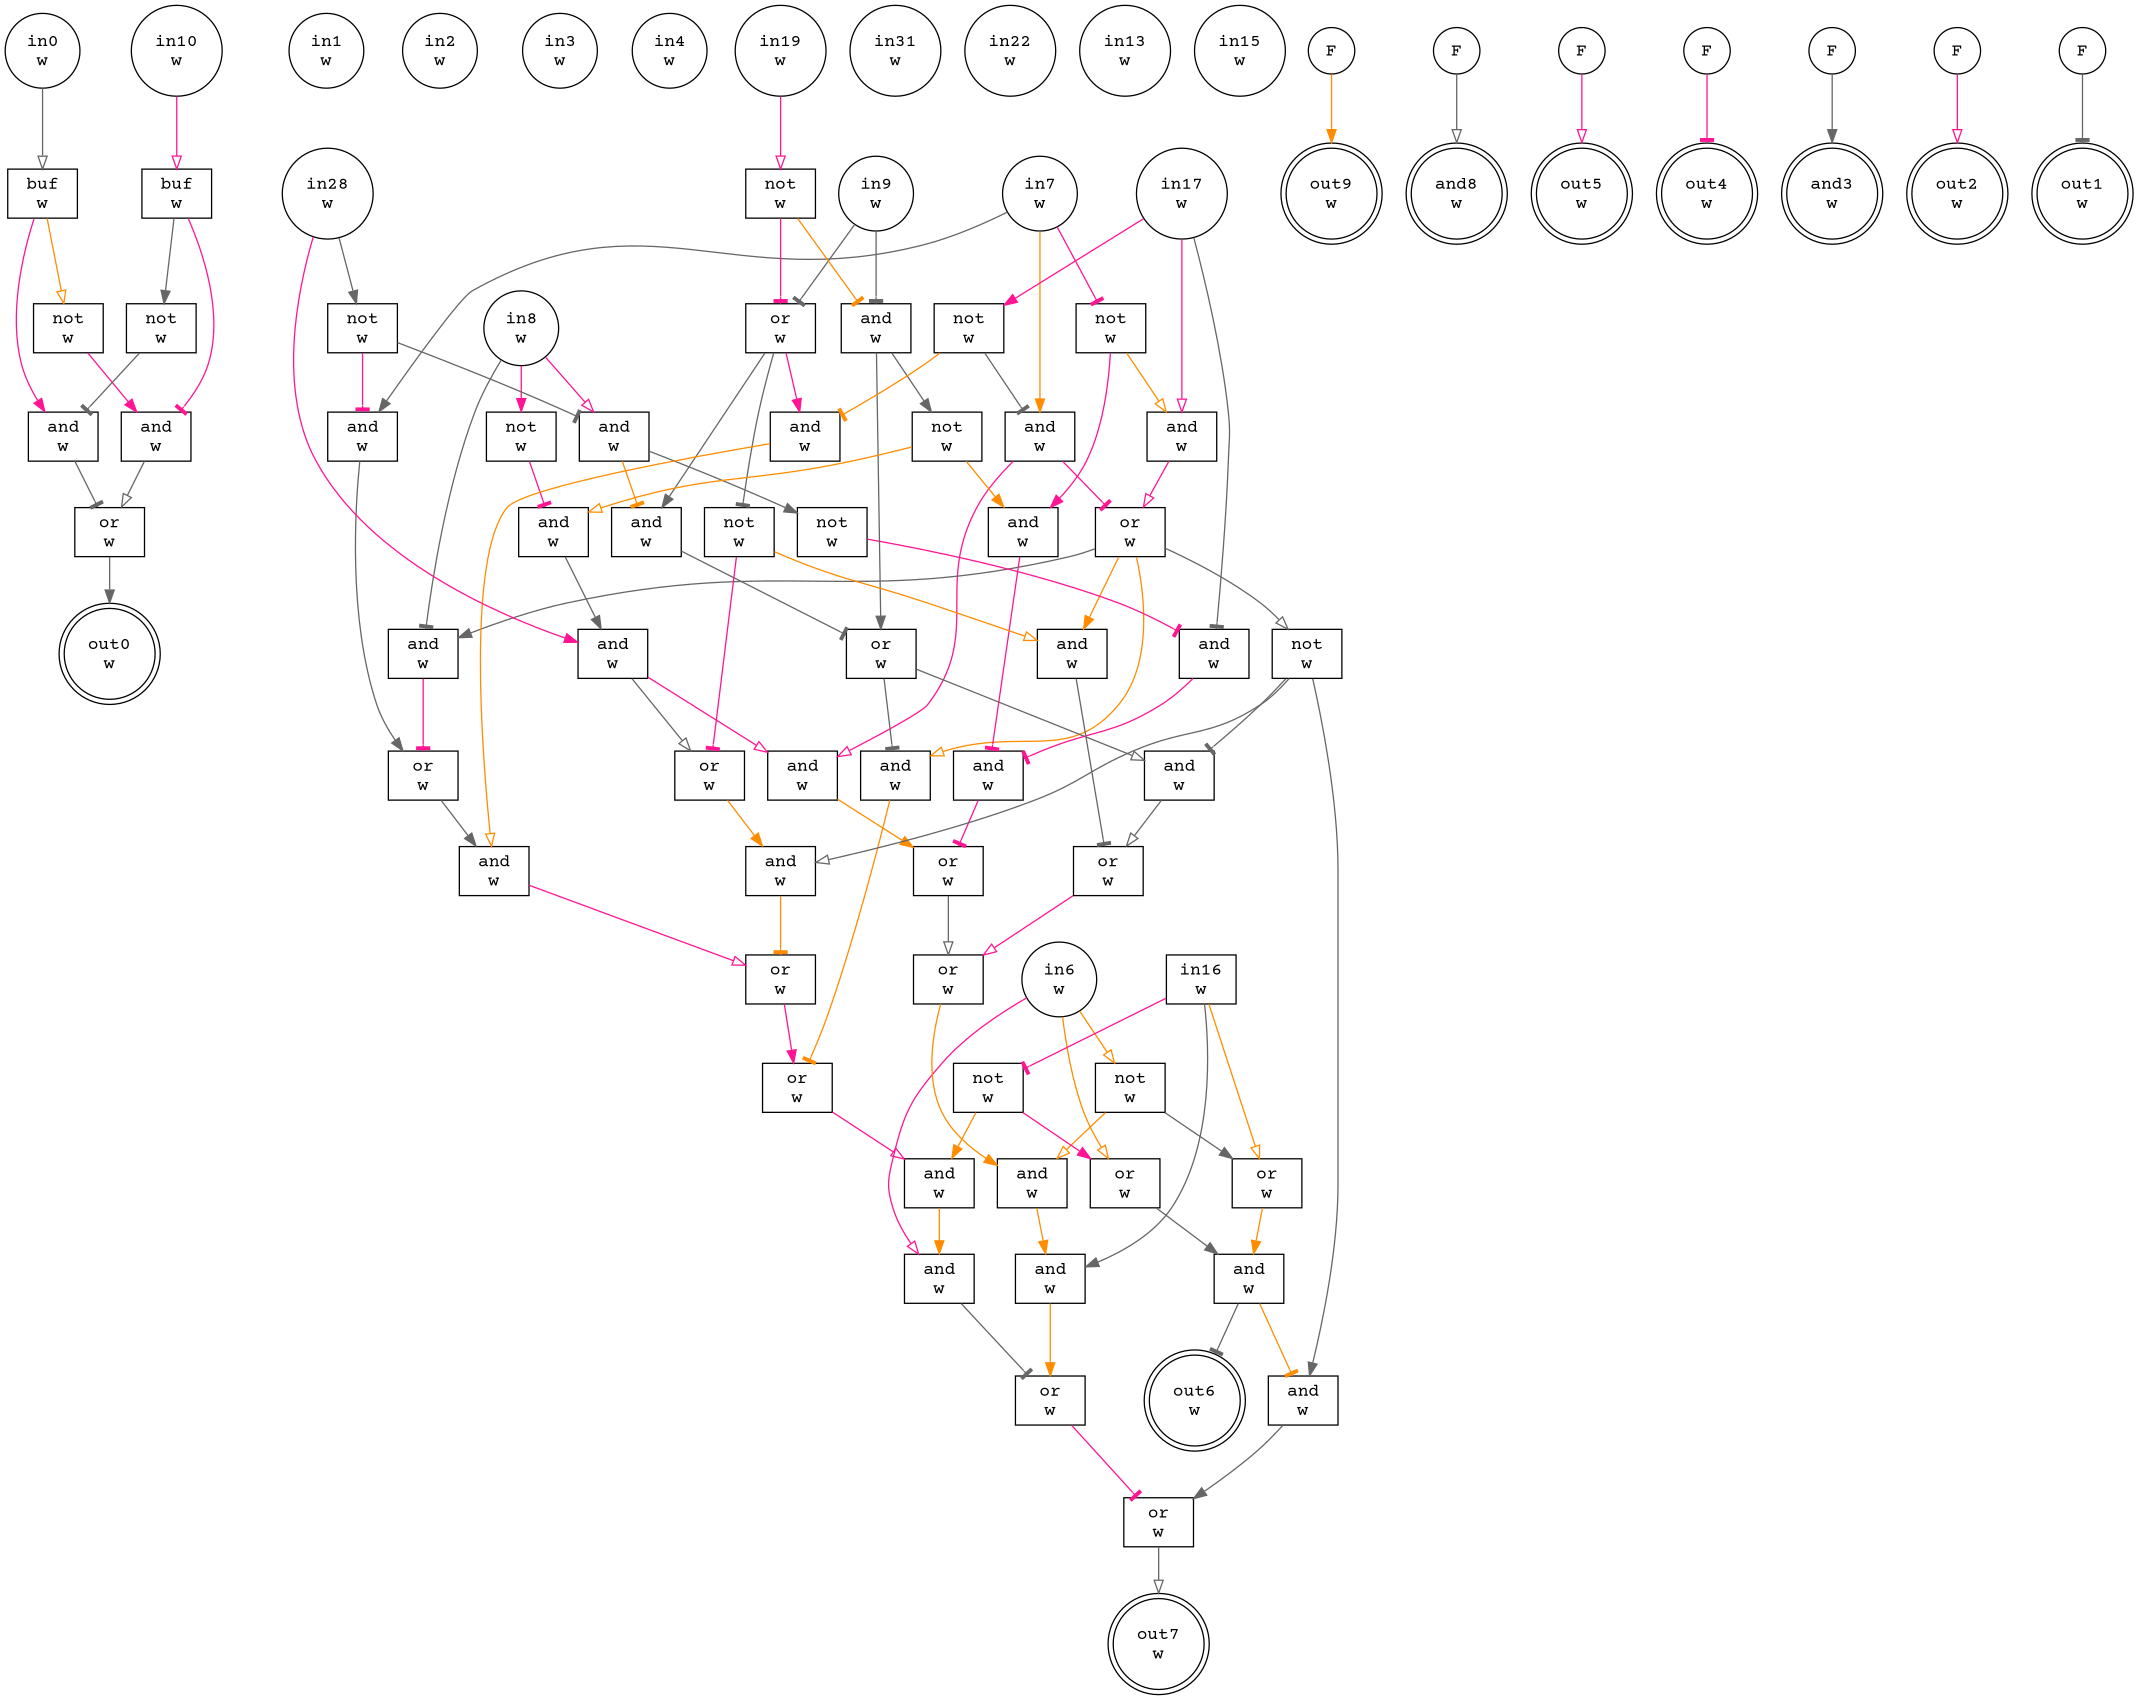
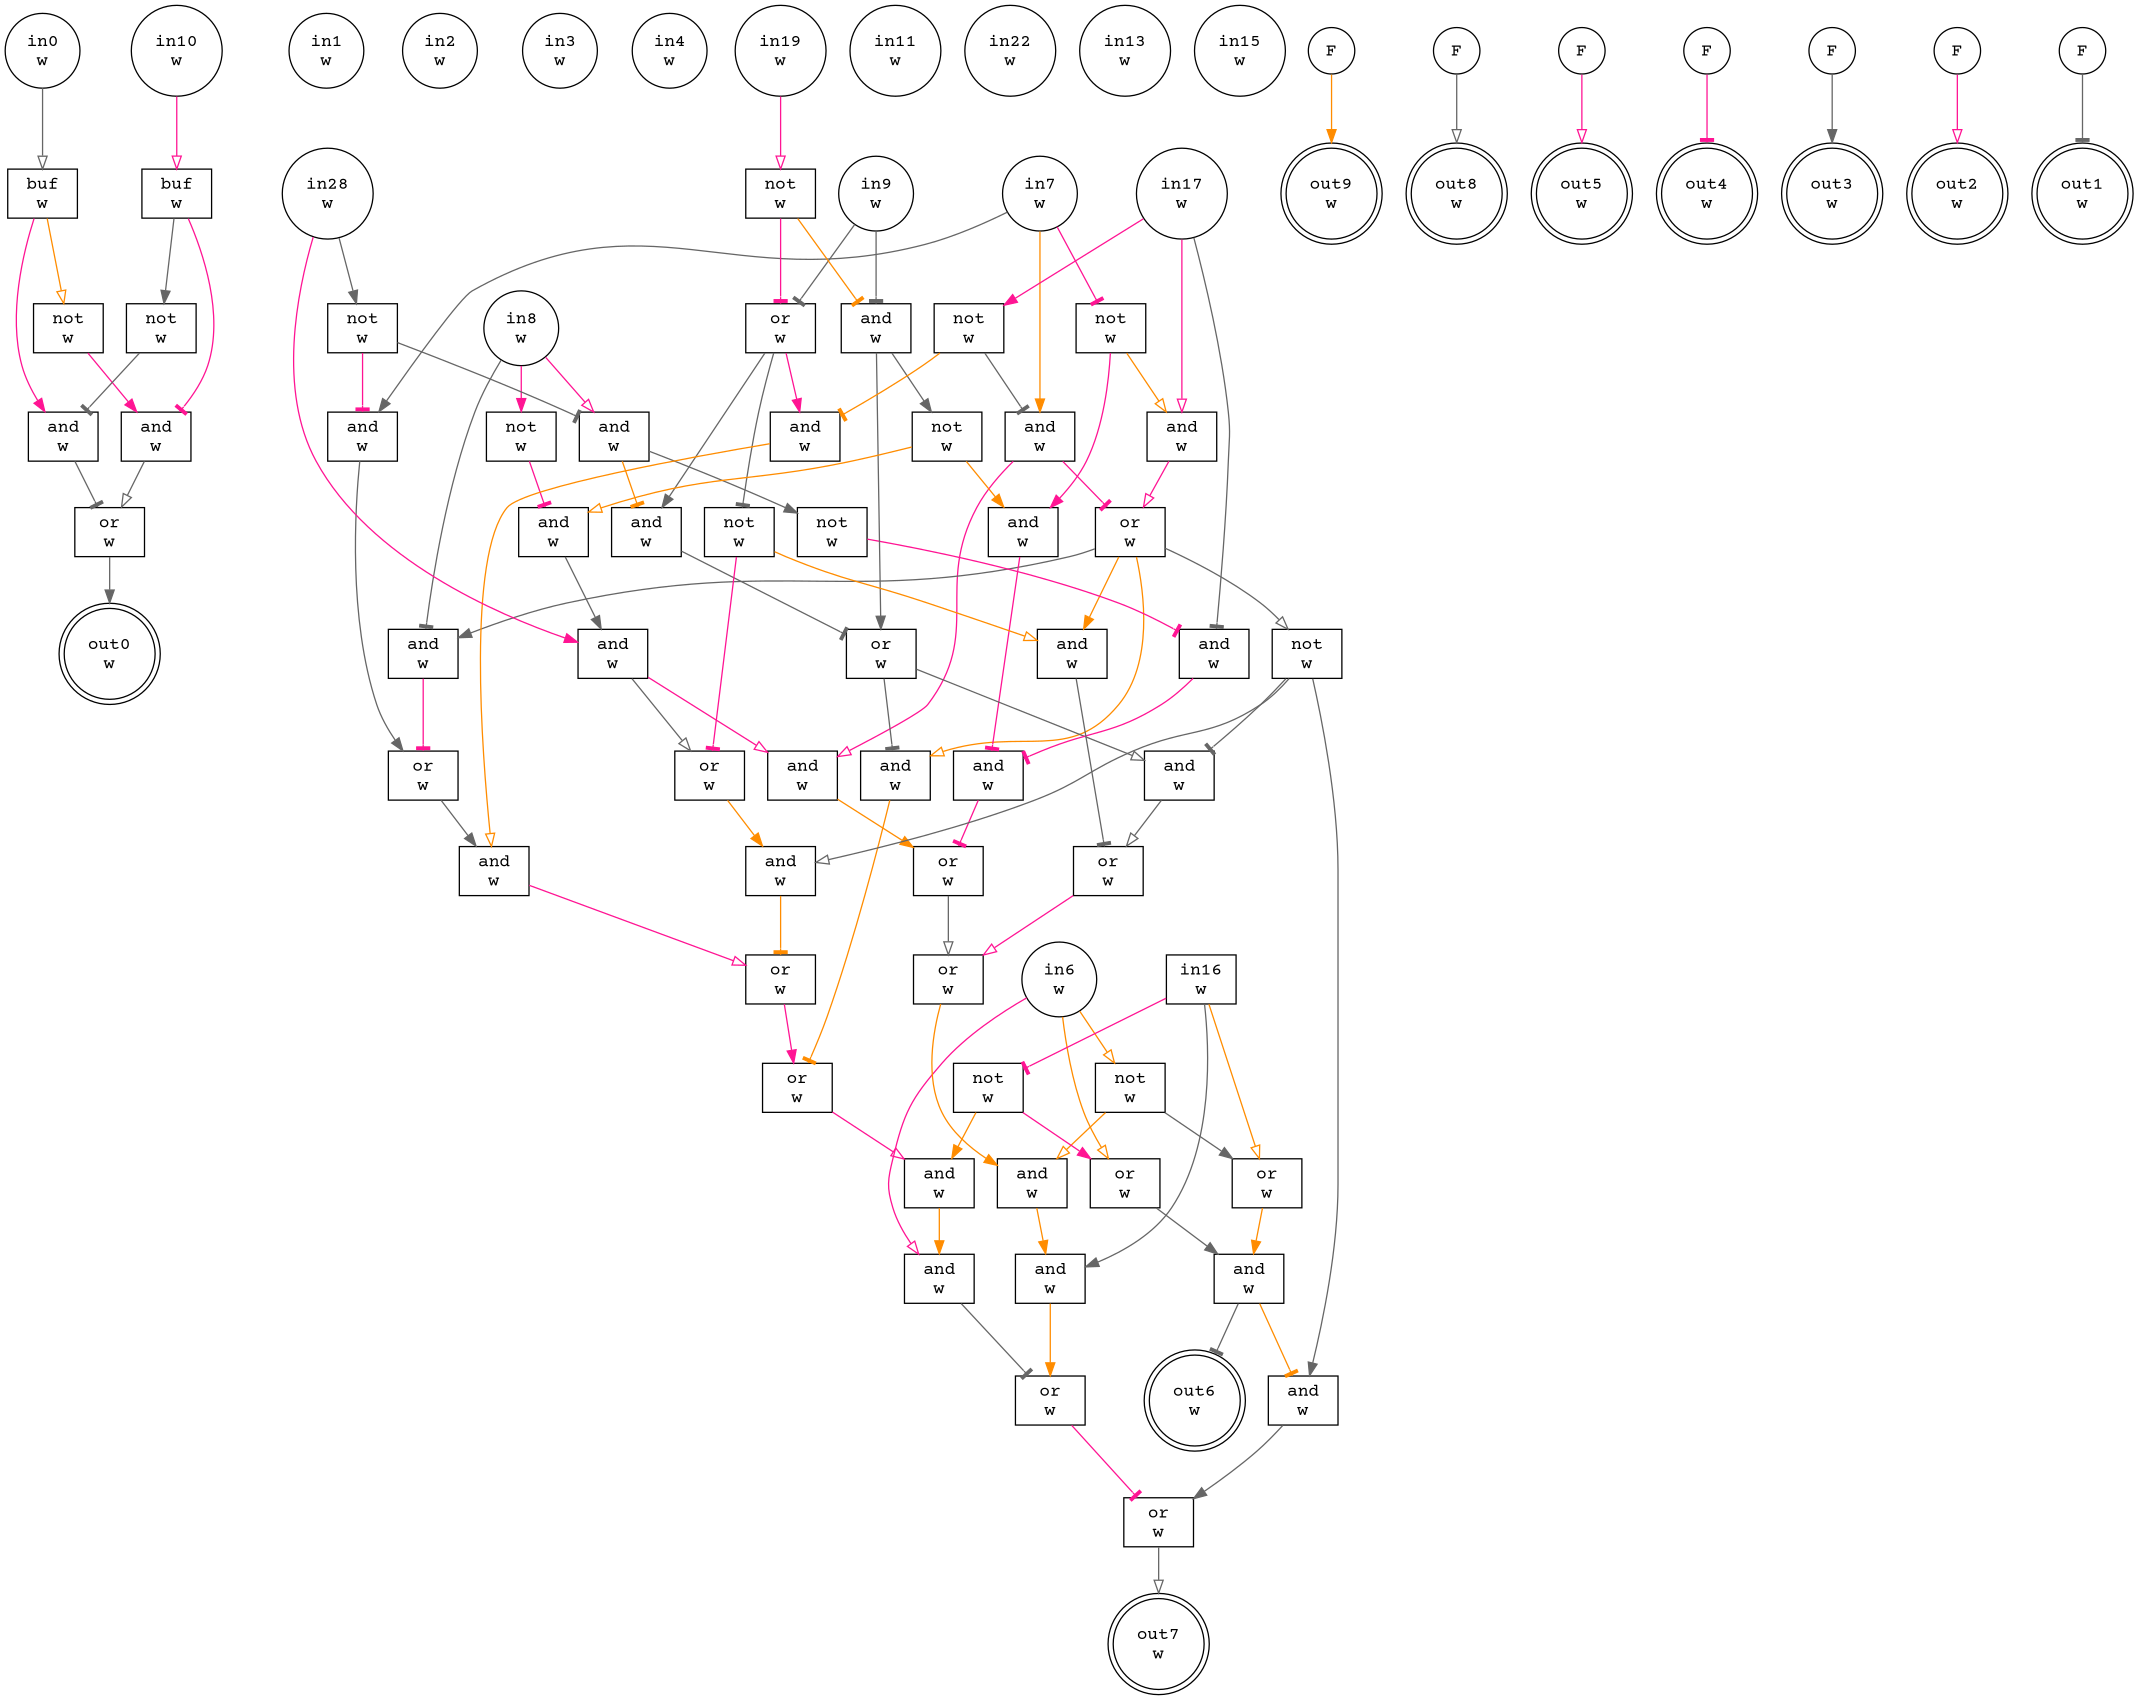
  digraph {
    fontname="Courier Prime"
    node [fillcolor=white fontname="Courier Prime" shape=rect style=filled]
    edge [arrowhead=normal color=gray40 fontcolor=forestgreen fontname="Courier Prime"]
    n1 [label="in0\nw" shape=circle]
    n2 [label="buf\nw"]
    n3 [label="and\nw"]
    n4 [label="not\nw"]
    n5 [label="in1\nw" shape=circle]
    n6 [label="in2\nw" shape=circle]
    n7 [label="in3\nw" shape=circle]
    n8 [label="in4\nw" shape=circle]
    n9 [label="in6\nw" shape=circle]
    n10 [label="or\nw"]
    n11 [label="and\nw"]
    n12 [label="not\nw"]
    n13 [label="and\nw"]
    n14 [label="or\nw"]
    n15 [label="or\nw"]
    n16 [label="and\nw"]
    n17 [label="in7\nw" shape=circle]
    n18 [label="and\nw"]
    n19 [label="and\nw"]
    n20 [label="not\nw"]
    n21 [label="and\nw"]
    n22 [label="or\nw"]
    n23 [label="or\nw"]
    n24 [label="and\nw"]
    n25 [label="and\nw"]
    n26 [label="in8\nw" shape=circle]
    n27 [label="and\nw"]
    n28 [label="not\nw"]
    n29 [label="and\nw"]
    n30 [label="and\nw"]
    n31 [label="not\nw"]
    n32 [label="and\nw"]
    n33 [label="in9\nw" shape=circle]
    n34 [label="or\nw"]
    n35 [label="and\nw"]
    n36 [label="and\nw"]
    n37 [label="not\nw"]
    n38 [label="not\nw"]
    n39 [label="or\nw"]
    n40 [label="in10\nw" shape=circle]
    n41 [label="buf\nw"]
    n42 [label="not\nw"]
    n43 [label="and\nw"]
-   n44 [label="in31\nw" shape=circle]
+   n44 [label="in11\nw" shape=circle]
    n45 [label="in22\nw" shape=circle]
    n46 [label="in13\nw" shape=circle]
    n47 [label="in15\nw" shape=circle]
    n48 [label="in16\nw" shape=box]
    n49 [label="not\nw"]
    n50 [label="and\nw"]
    n51 [label="and\nw"]
    n52 [label="in17\nw" shape=circle]
    n53 [label="not\nw"]
    n54 [label="and\nw"]
    n55 [label="and\nw"]
    n56 [label="in28\nw" shape=circle]
    n57 [label="not\nw"]
    n58 [label="and\nw"]
    n59 [label="or\nw"]
    n60 [label="in19\nw" shape=circle]
    n61 [label="not\nw"]
    n62 [label=F shape=circle]
    n63 [label="out9\nw" shape=doublecircle]
    n64 [label=F shape=circle]
-   n65 [label="and8\nw" shape=doublecircle]
+   n65 [label="out8\nw" shape=doublecircle]
    n66 [label=F shape=circle]
    n67 [label="out5\nw" shape=doublecircle]
    n68 [label=F shape=circle]
    n69 [label="out4\nw" shape=doublecircle]
    n70 [label=F shape=circle]
-   n71 [label="and3\nw" shape=doublecircle]
+   n71 [label="out3\nw" shape=doublecircle]
    n72 [label=F shape=circle]
    n73 [label="out2\nw" shape=doublecircle]
    n74 [label=F shape=circle]
    n75 [label="out1\nw" shape=doublecircle]
    n76 [label="and\nw"]
    n77 [label="or\nw"]
    n78 [label="and\nw"]
    n79 [label="or\nw"]
    n80 [label="and\nw"]
    n81 [label="or\nw"]
    n82 [label="and\nw"]
    n83 [label="and\nw"]
    n84 [label="or\nw"]
    n85 [label="or\nw"]
    n86 [label="not\nw"]
    n87 [label="or\nw"]
    n88 [label="and\nw"]
    n89 [label="or\nw"]
    n90 [label="out6\nw" shape=doublecircle]
    n91 [label="out7\nw" shape=doublecircle]
    n92 [label="out0\nw" shape=doublecircle]
    n1 -> n2 [arrowhead=onormal]
    n2 -> n3 [color=deeppink]
    n2 -> n4 [arrowhead=onormal color=darkorange]
    n3 -> n77 [arrowhead=tee]
    n4 -> n43 [color=deeppink]
    n9 -> n10 [arrowhead=onormal color=darkorange]
    n9 -> n11 [arrowhead=onormal color=deeppink]
    n9 -> n12 [arrowhead=onormal color=darkorange]
    n10 -> n13
    n11 -> n14 [arrowhead=tee]
    n12 -> n15
    n12 -> n16 [arrowhead=onormal color=darkorange]
    n13 -> n88 [arrowhead=tee color=darkorange]
    n13 -> n90 [arrowhead=tee]
    n14 -> n89 [arrowhead=tee color=deeppink]
    n15 -> n13 [color=darkorange]
    n16 -> n50 [color=darkorange]
    n17 -> n18 [color=darkorange]
    n17 -> n19
    n17 -> n20 [arrowhead=tee color=deeppink]
    n18 -> n21 [arrowhead=onormal color=deeppink]
    n18 -> n22 [arrowhead=tee color=deeppink]
    n19 -> n23
    n20 -> n24 [arrowhead=onormal color=darkorange]
    n20 -> n25 [color=deeppink]
    n21 -> n85 [color=darkorange]
    n22 -> n29
    n22 -> n78 [color=darkorange]
    n22 -> n82 [arrowhead=onormal color=darkorange]
    n22 -> n86 [arrowhead=onormal]
    n23 -> n76
    n24 -> n22 [arrowhead=onormal color=deeppink]
    n25 -> n55 [arrowhead=tee color=deeppink]
    n26 -> n27 [arrowhead=onormal color=deeppink]
    n26 -> n28 [color=deeppink]
    n26 -> n29 [arrowhead=tee]
    n27 -> n30 [arrowhead=tee color=darkorange]
    n27 -> n31
    n28 -> n32 [arrowhead=tee color=deeppink]
    n29 -> n23 [arrowhead=tee color=deeppink]
    n30 -> n39 [arrowhead=tee]
    n31 -> n54 [arrowhead=tee color=deeppink]
    n32 -> n58
    n33 -> n34 [arrowhead=tee]
    n33 -> n35 [arrowhead=tee]
    n34 -> n30
    n34 -> n36 [color=deeppink]
    n34 -> n37 [arrowhead=tee]
    n35 -> n38
    n35 -> n39
    n36 -> n76 [arrowhead=onormal color=darkorange]
    n37 -> n59 [arrowhead=tee color=deeppink]
    n37 -> n78 [arrowhead=onormal color=darkorange]
    n38 -> n25 [color=darkorange]
    n38 -> n32 [arrowhead=onormal color=darkorange]
    n39 -> n82 [arrowhead=tee]
    n39 -> n83 [arrowhead=onormal]
    n40 -> n41 [arrowhead=onormal color=deeppink]
    n41 -> n42
    n41 -> n43 [arrowhead=tee color=deeppink]
    n42 -> n3 [arrowhead=tee]
    n43 -> n77 [arrowhead=onormal]
    n48 -> n15 [arrowhead=onormal color=darkorange]
    n48 -> n49 [arrowhead=tee color=deeppink]
    n48 -> n50
    n49 -> n10 [color=deeppink]
    n49 -> n51 [color=darkorange]
    n50 -> n14 [color=darkorange]
    n51 -> n11 [color=darkorange]
    n52 -> n24 [arrowhead=onormal color=deeppink]
    n52 -> n53 [color=deeppink]
    n52 -> n54 [arrowhead=tee]
    n53 -> n18 [arrowhead=tee]
    n53 -> n36 [arrowhead=tee color=darkorange]
    n54 -> n55 [arrowhead=tee color=deeppink]
    n55 -> n85 [arrowhead=tee color=deeppink]
    n56 -> n57
    n56 -> n58 [color=deeppink]
    n57 -> n19 [arrowhead=tee color=deeppink]
    n57 -> n27 [arrowhead=tee]
    n58 -> n21 [arrowhead=onormal color=deeppink]
    n58 -> n59 [arrowhead=onormal]
    n59 -> n80 [color=darkorange]
    n60 -> n61 [arrowhead=onormal color=deeppink]
    n61 -> n34 [arrowhead=tee color=deeppink]
    n61 -> n35 [arrowhead=tee color=darkorange]
    n62 -> n63 [color=darkorange]
    n64 -> n65 [arrowhead=onormal]
    n66 -> n67 [arrowhead=onormal color=deeppink]
    n68 -> n69 [arrowhead=tee color=deeppink]
    n70 -> n71
    n72 -> n73 [arrowhead=onormal color=deeppink]
    n74 -> n75 [arrowhead=tee]
    n76 -> n79 [arrowhead=onormal color=deeppink]
    n77 -> n92
    n78 -> n81 [arrowhead=tee]
    n79 -> n84 [color=deeppink]
    n80 -> n79 [arrowhead=tee color=darkorange]
    n81 -> n87 [arrowhead=onormal color=deeppink]
    n82 -> n84 [arrowhead=tee color=darkorange]
    n83 -> n81 [arrowhead=onormal]
    n84 -> n51 [arrowhead=onormal color=deeppink]
    n85 -> n87 [arrowhead=onormal]
    n86 -> n80 [arrowhead=onormal]
    n86 -> n83 [arrowhead=tee]
    n86 -> n88
    n87 -> n16 [color=darkorange]
    n88 -> n89
    n89 -> n91 [arrowhead=onormal]
  }
